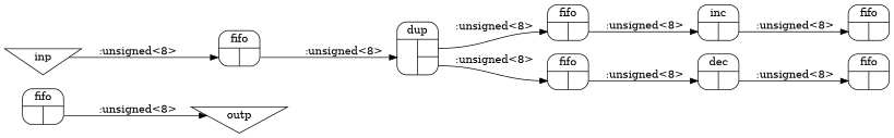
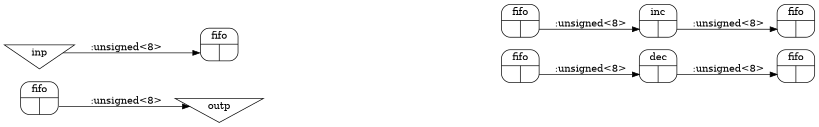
  digraph {
    rankdir=LR
    node [shape=record style=rounded]
    edge [headport=e0 tailport=s0]
    n1 [label="<id>fifo|{{<e0>}|{<s0>}}"]
    n2 [label=outp shape=invtriangle style=""]
    n3 [label="<id>fifo|{{<e0>}|{<s0>}}"]
    n4 [label="<id>fifo|{{<e0>}|{<s0>}}"]
    n5 [label="<id>fifo|{{<e0>}|{<s0>}}"]
    n6 [label="<id>dec|{{<e0>}|{<s0>}}"]
    n7 [label="<id>fifo|{{<e0>}|{<s0>}}"]
    n8 [label="<id>inc|{{<e0>}|{<s0>}}"]
    n9 [label="<id>fifo|{{<e0>}|{<s0>}}"]
-   n10 [label="<id>dup|{{<e0>}|{<s0>|<s1>}}"]
    n11 [label=inp shape=invtriangle style=""]
    n1 -> n2 [label=" :unsigned<8>"]
    n5 -> n6 [label=" :unsigned<8>"]
    n6 -> n3 [label=" :unsigned<8>"]
    n7 -> n8 [label=" :unsigned<8>"]
    n8 -> n4 [label=" :unsigned<8>"]
-   n9 -> n10 [label=" :unsigned<8>"]
-   n10 -> n5 [label=" :unsigned<8>" tailport=s1]
-   n10 -> n7 [label=" :unsigned<8>"]
    n11 -> n9 [label=" :unsigned<8>"]
  }
